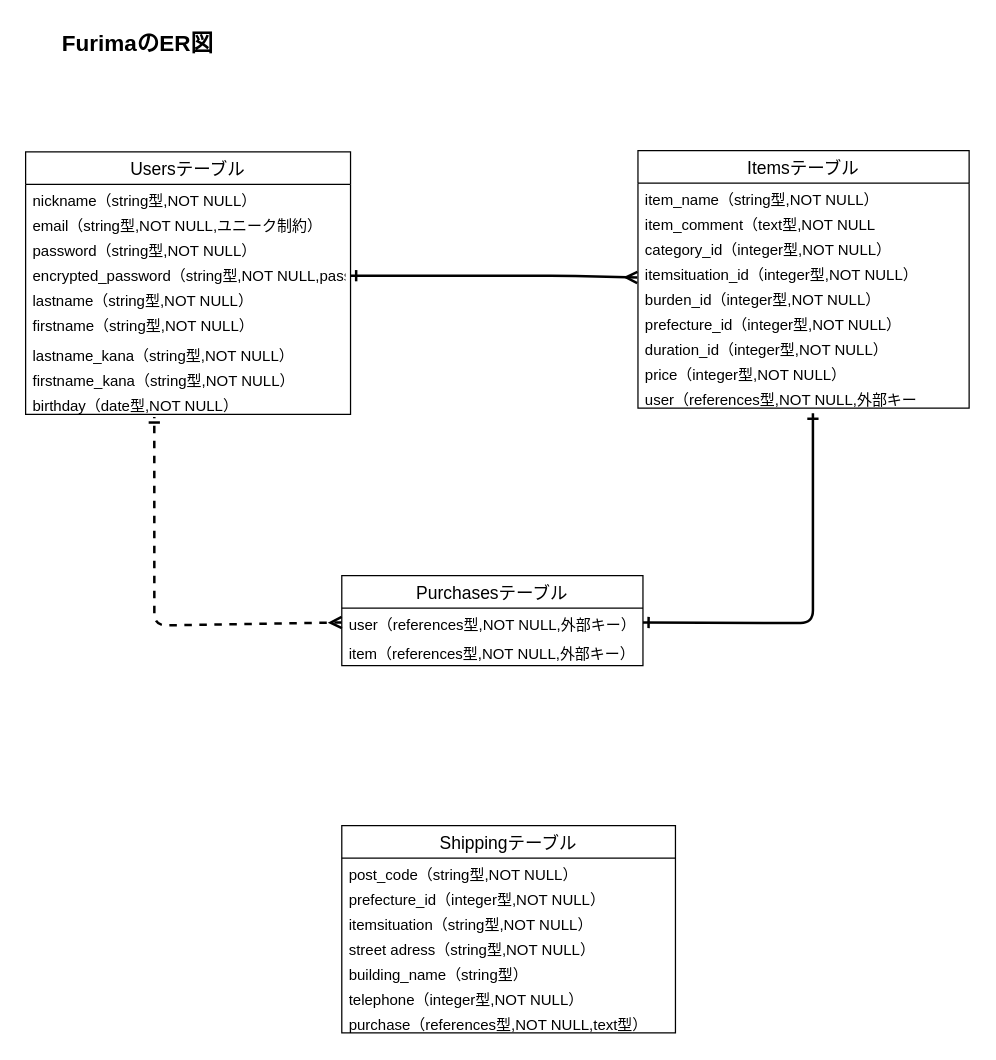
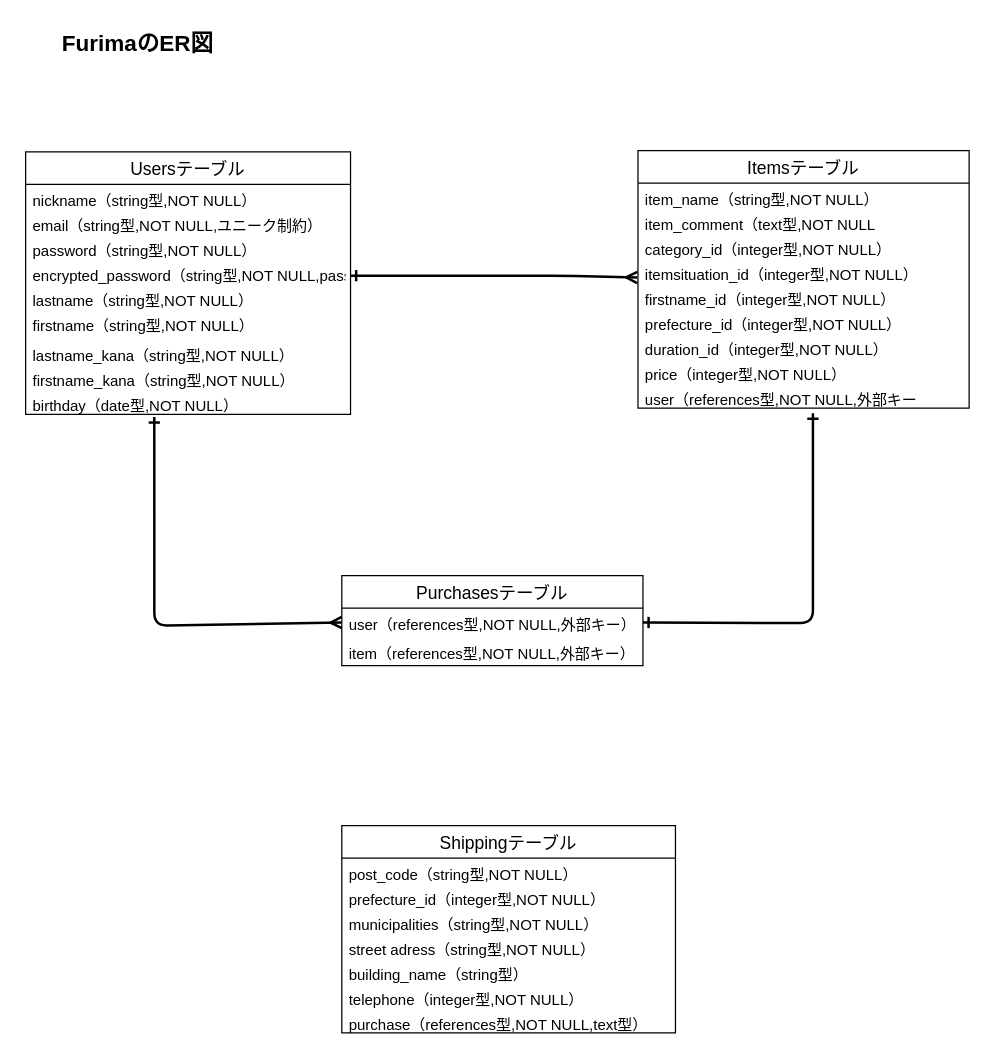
  <mxCell id="0" />
  <mxCell id="1" parent="0" />
  <mxCell id="2" value="Usersテーブル" style="swimlane;fontStyle=0;childLayout=stackLayout;horizontal=1;startSize=26;horizontalStack=0;resizeParent=1;resizeParentMax=0;resizeLast=0;collapsible=1;marginBottom=0;align=center;fontSize=14;" parent="1" vertex="1"><mxGeometry x="20" y="121" width="260" height="210" as="geometry" /></mxCell>
  <mxCell id="3" value="nickname（string型,NOT NULL） " style="text;strokeColor=none;fillColor=none;spacingLeft=4;spacingRight=4;overflow=hidden;rotatable=0;points=[[0,0.5],[1,0.5]];portConstraint=eastwest;fontSize=12;aspect=fixed;" parent="2" vertex="1"><mxGeometry y="26" width="260" height="20" as="geometry" /></mxCell>
  <mxCell id="4" value="email（string型,NOT NULL,ユニーク制約）" style="text;strokeColor=none;fillColor=none;spacingLeft=4;spacingRight=4;overflow=hidden;rotatable=0;points=[[0,0.5],[1,0.5]];portConstraint=eastwest;fontSize=12;aspect=fixed;" parent="2" vertex="1"><mxGeometry y="46" width="260" height="20" as="geometry" /></mxCell>
  <mxCell id="5" value="password（string型,NOT NULL）" style="text;strokeColor=none;fillColor=none;spacingLeft=4;spacingRight=4;overflow=hidden;rotatable=0;points=[[0,0.5],[1,0.5]];portConstraint=eastwest;fontSize=12;aspect=fixed;" parent="2" vertex="1"><mxGeometry y="66" width="260" height="20" as="geometry" /></mxCell>
  <mxCell id="6" value="encrypted_password（string型,NOT NULL,passwordと値の一致" style="text;strokeColor=none;fillColor=none;spacingLeft=4;spacingRight=4;overflow=hidden;rotatable=0;points=[[0,0.5],[1,0.5]];portConstraint=eastwest;fontSize=12;aspect=fixed;" parent="2" vertex="1"><mxGeometry y="86" width="260" height="20" as="geometry" /></mxCell>
  <mxCell id="7" value="lastname（string型,NOT NULL）" style="text;strokeColor=none;fillColor=none;spacingLeft=4;spacingRight=4;overflow=hidden;rotatable=0;points=[[0,0.5],[1,0.5]];portConstraint=eastwest;fontSize=12;aspect=fixed;" parent="2" vertex="1"><mxGeometry y="106" width="260" height="20" as="geometry" /></mxCell>
  <mxCell id="8" value="firstname（string型,NOT NULL）" style="text;strokeColor=none;fillColor=none;spacingLeft=4;spacingRight=4;overflow=hidden;rotatable=0;points=[[0,0.5],[1,0.5]];portConstraint=eastwest;fontSize=12;" parent="2" vertex="1"><mxGeometry y="126" width="260" height="24" as="geometry" /></mxCell>
  <mxCell id="9" value="lastname_kana（string型,NOT NULL）" style="text;strokeColor=none;fillColor=none;spacingLeft=4;spacingRight=4;overflow=hidden;rotatable=0;points=[[0,0.5],[1,0.5]];portConstraint=eastwest;fontSize=12;aspect=fixed;" parent="2" vertex="1"><mxGeometry y="150" width="260" height="20" as="geometry" /></mxCell>
  <mxCell id="10" value="firstname_kana（string型,NOT NULL）" style="text;strokeColor=none;fillColor=none;spacingLeft=4;spacingRight=4;overflow=hidden;rotatable=0;points=[[0,0.5],[1,0.5]];portConstraint=eastwest;fontSize=12;" parent="2" vertex="1"><mxGeometry y="170" width="260" height="20" as="geometry" /></mxCell>
  <mxCell id="11" value="birthday（date型,NOT NULL）" style="text;strokeColor=none;fillColor=none;spacingLeft=4;spacingRight=4;overflow=hidden;rotatable=0;points=[[0,0.5],[1,0.5]];portConstraint=eastwest;fontSize=12;aspect=fixed;" parent="2" vertex="1"><mxGeometry y="190" width="260" height="20" as="geometry" /></mxCell>
  <mxCell id="12" style="edgeStyle=none;html=1;exitX=0.5;exitY=0;exitDx=0;exitDy=0;" parent="1" source="13" edge="1"><mxGeometry relative="1" as="geometry"><mxPoint x="720" y="130" as="targetPoint" /></mxGeometry></mxCell>
  <mxCell id="13" value="Itemsテーブル" style="swimlane;fontStyle=0;childLayout=stackLayout;horizontal=1;startSize=26;horizontalStack=0;resizeParent=1;resizeParentMax=0;resizeLast=0;collapsible=1;marginBottom=0;align=center;fontSize=14;" parent="1" vertex="1"><mxGeometry x="510" y="120" width="265" height="206" as="geometry" /></mxCell>
  <mxCell id="14" value="item_name（string型,NOT NULL）" style="text;strokeColor=none;fillColor=none;spacingLeft=4;spacingRight=4;overflow=hidden;rotatable=0;points=[[0,0.5],[1,0.5]];portConstraint=eastwest;fontSize=12;aspect=fixed;" parent="13" vertex="1"><mxGeometry y="26" width="265" height="20" as="geometry" /></mxCell>
  <mxCell id="15" value="item_comment（text型,NOT NULL" style="text;strokeColor=none;fillColor=none;spacingLeft=4;spacingRight=4;overflow=hidden;rotatable=0;points=[[0,0.5],[1,0.5]];portConstraint=eastwest;fontSize=12;aspect=fixed;" parent="13" vertex="1"><mxGeometry y="46" width="265" height="20" as="geometry" /></mxCell>
  <mxCell id="16" value="category_id（integer型,NOT NULL）" style="text;strokeColor=none;fillColor=none;spacingLeft=4;spacingRight=4;overflow=hidden;rotatable=0;points=[[0,0.5],[1,0.5]];portConstraint=eastwest;fontSize=12;aspect=fixed;" parent="13" vertex="1"><mxGeometry y="66" width="265" height="20" as="geometry" /></mxCell>
  <mxCell id="17" value="itemsituation_id（integer型,NOT NULL）" style="text;strokeColor=none;fillColor=none;spacingLeft=4;spacingRight=4;overflow=hidden;rotatable=0;points=[[0,0.5],[1,0.5]];portConstraint=eastwest;fontSize=12;aspect=fixed;" parent="13" vertex="1"><mxGeometry y="86" width="265" height="20" as="geometry" /></mxCell>
- <mxCell id="18" value="burden_id（integer型,NOT NULL）" style="text;strokeColor=none;fillColor=none;spacingLeft=4;spacingRight=4;overflow=hidden;rotatable=0;points=[[0,0.5],[1,0.5]];portConstraint=eastwest;fontSize=12;aspect=fixed;" parent="13" vertex="1"><mxGeometry y="106" width="265" height="20" as="geometry" /></mxCell>
+ <mxCell id="18" value="firstname_id（integer型,NOT NULL）" style="text;strokeColor=none;fillColor=none;spacingLeft=4;spacingRight=4;overflow=hidden;rotatable=0;points=[[0,0.5],[1,0.5]];portConstraint=eastwest;fontSize=12;aspect=fixed;" parent="13" vertex="1"><mxGeometry y="106" width="265" height="20" as="geometry" /></mxCell>
  <mxCell id="19" value="prefecture_id（integer型,NOT NULL）&#10;" style="text;strokeColor=none;fillColor=none;spacingLeft=4;spacingRight=4;overflow=hidden;rotatable=0;points=[[0,0.5],[1,0.5]];portConstraint=eastwest;fontSize=12;aspect=fixed;" parent="13" vertex="1"><mxGeometry y="126" width="265" height="20" as="geometry" /></mxCell>
  <mxCell id="20" value="duration_id（integer型,NOT NULL）" style="text;strokeColor=none;fillColor=none;spacingLeft=4;spacingRight=4;overflow=hidden;rotatable=0;points=[[0,0.5],[1,0.5]];portConstraint=eastwest;fontSize=12;aspect=fixed;" parent="13" vertex="1"><mxGeometry y="146" width="265" height="20" as="geometry" /></mxCell>
  <mxCell id="21" value="price（integer型,NOT NULL）" style="text;strokeColor=none;fillColor=none;spacingLeft=4;spacingRight=4;overflow=hidden;rotatable=0;points=[[0,0.5],[1,0.5]];portConstraint=eastwest;fontSize=12;aspect=fixed;" parent="13" vertex="1"><mxGeometry y="166" width="265" height="20" as="geometry" /></mxCell>
  <mxCell id="22" value="user（references型,NOT NULL,外部キー" style="text;strokeColor=none;fillColor=none;spacingLeft=4;spacingRight=4;overflow=hidden;rotatable=0;points=[[0,0.5],[1,0.5]];portConstraint=eastwest;fontSize=12;aspect=fixed;" parent="13" vertex="1"><mxGeometry y="186" width="265" height="20" as="geometry" /></mxCell>
  <mxCell id="23" value="&lt;font style=&quot;font-size: 18px;&quot;&gt;FurimaのER図&lt;/font&gt;" style="text;strokeColor=none;align=center;fillColor=none;html=1;verticalAlign=middle;whiteSpace=wrap;rounded=0;fontStyle=1" parent="1" vertex="1"><mxGeometry x="40" y="20" width="140" height="30" as="geometry" /></mxCell>
  <mxCell id="24" value="Purchasesテーブル" style="swimlane;fontStyle=0;childLayout=stackLayout;horizontal=1;startSize=26;horizontalStack=0;resizeParent=1;resizeParentMax=0;resizeLast=0;collapsible=1;marginBottom=0;align=center;fontSize=14;" parent="1" vertex="1"><mxGeometry x="273" y="460" width="241" height="72" as="geometry" /></mxCell>
  <mxCell id="25" value="user（references型,NOT NULL,外部キー）" style="text;strokeColor=none;fillColor=none;spacingLeft=4;spacingRight=4;overflow=hidden;rotatable=0;points=[[0,0.5],[1,0.5]];portConstraint=eastwest;fontSize=12;" parent="24" vertex="1"><mxGeometry y="26" width="241" height="23" as="geometry" /></mxCell>
  <mxCell id="26" value="item（references型,NOT NULL,外部キー）" style="text;strokeColor=none;fillColor=none;spacingLeft=4;spacingRight=4;overflow=hidden;rotatable=0;points=[[0,0.5],[1,0.5]];portConstraint=eastwest;fontSize=12;" parent="24" vertex="1"><mxGeometry y="49" width="241" height="23" as="geometry" /></mxCell>
  <mxCell id="27" value="Shippingテーブル" style="swimlane;fontStyle=0;childLayout=stackLayout;horizontal=1;startSize=26;horizontalStack=0;resizeParent=1;resizeParentMax=0;resizeLast=0;collapsible=1;marginBottom=0;align=center;fontSize=14;" parent="1" vertex="1"><mxGeometry x="273" y="660" width="267" height="166" as="geometry" /></mxCell>
  <mxCell id="28" value="post_code（string型,NOT NULL）" style="text;strokeColor=none;fillColor=none;spacingLeft=4;spacingRight=4;overflow=hidden;rotatable=0;points=[[0,0.5],[1,0.5]];portConstraint=eastwest;fontSize=12;" parent="27" vertex="1"><mxGeometry y="26" width="267" height="20" as="geometry" /></mxCell>
  <mxCell id="29" value="prefecture_id（integer型,NOT NULL）" style="text;strokeColor=none;fillColor=none;spacingLeft=4;spacingRight=4;overflow=hidden;rotatable=0;points=[[0,0.5],[1,0.5]];portConstraint=eastwest;fontSize=12;" parent="27" vertex="1"><mxGeometry y="46" width="267" height="20" as="geometry" /></mxCell>
- <mxCell id="30" value="itemsituation（string型,NOT NULL）" style="text;strokeColor=none;fillColor=none;spacingLeft=4;spacingRight=4;overflow=hidden;rotatable=0;points=[[0,0.5],[1,0.5]];portConstraint=eastwest;fontSize=12;" parent="27" vertex="1"><mxGeometry y="66" width="267" height="20" as="geometry" /></mxCell>
+ <mxCell id="30" value="municipalities（string型,NOT NULL）" style="text;strokeColor=none;fillColor=none;spacingLeft=4;spacingRight=4;overflow=hidden;rotatable=0;points=[[0,0.5],[1,0.5]];portConstraint=eastwest;fontSize=12;" parent="27" vertex="1"><mxGeometry y="66" width="267" height="20" as="geometry" /></mxCell>
  <mxCell id="31" value="street adress（string型,NOT NULL）" style="text;strokeColor=none;fillColor=none;spacingLeft=4;spacingRight=4;overflow=hidden;rotatable=0;points=[[0,0.5],[1,0.5]];portConstraint=eastwest;fontSize=12;" parent="27" vertex="1"><mxGeometry y="86" width="267" height="20" as="geometry" /></mxCell>
  <mxCell id="32" value="building_name（string型）" style="text;strokeColor=none;fillColor=none;spacingLeft=4;spacingRight=4;overflow=hidden;rotatable=0;points=[[0,0.5],[1,0.5]];portConstraint=eastwest;fontSize=12;" parent="27" vertex="1"><mxGeometry y="106" width="267" height="20" as="geometry" /></mxCell>
  <mxCell id="33" value="telephone（integer型,NOT NULL）" style="text;strokeColor=none;fillColor=none;spacingLeft=4;spacingRight=4;overflow=hidden;rotatable=0;points=[[0,0.5],[1,0.5]];portConstraint=eastwest;fontSize=12;" parent="27" vertex="1"><mxGeometry y="126" width="267" height="20" as="geometry" /></mxCell>
  <mxCell id="34" value="purchase（references型,NOT NULL,text型）" style="text;strokeColor=none;fillColor=none;spacingLeft=4;spacingRight=4;overflow=hidden;rotatable=0;points=[[0,0.5],[1,0.5]];portConstraint=eastwest;fontSize=12;" parent="27" vertex="1"><mxGeometry y="146" width="267" height="20" as="geometry" /></mxCell>
  <mxCell id="35" style="edgeStyle=none;html=1;exitX=-0.002;exitY=0.775;exitDx=0;exitDy=0;endArrow=ERone;endFill=0;startArrow=ERmany;startFill=0;strokeWidth=2;exitPerimeter=0;" parent="1" source="17" edge="1"><mxGeometry relative="1" as="geometry"><Array as="points"><mxPoint x="450" y="220" /></Array><mxPoint x="280" y="220" as="targetPoint" /></mxGeometry></mxCell>
- <mxCell id="36" style="edgeStyle=none;html=1;exitX=0;exitY=0.5;exitDx=0;exitDy=0;entryX=0.396;entryY=1.1;entryDx=0;entryDy=0;entryPerimeter=0;strokeWidth=2;startArrow=ERmany;startFill=0;endArrow=ERone;endFill=0;targetPerimeterSpacing=1;dashed=1;" parent="1" source="25" target="11" edge="1"><mxGeometry relative="1" as="geometry"><Array as="points"><mxPoint x="123" y="500" /></Array></mxGeometry></mxCell>
+ <mxCell id="36" style="edgeStyle=none;html=1;exitX=0;exitY=0.5;exitDx=0;exitDy=0;entryX=0.396;entryY=1.1;entryDx=0;entryDy=0;entryPerimeter=0;strokeWidth=2;startArrow=ERmany;startFill=0;endArrow=ERone;endFill=0;targetPerimeterSpacing=1;" parent="1" source="25" target="11" edge="1"><mxGeometry relative="1" as="geometry"><Array as="points"><mxPoint x="123" y="500" /></Array></mxGeometry></mxCell>
  <mxCell id="37" style="edgeStyle=none;html=1;exitX=1;exitY=0.5;exitDx=0;exitDy=0;strokeWidth=2;startArrow=ERone;startFill=0;endArrow=ERone;endFill=0;targetPerimeterSpacing=1;" parent="1" source="25" edge="1"><mxGeometry relative="1" as="geometry"><mxPoint x="650" y="330" as="targetPoint" /><Array as="points"><mxPoint x="650" y="498" /></Array></mxGeometry></mxCell>
